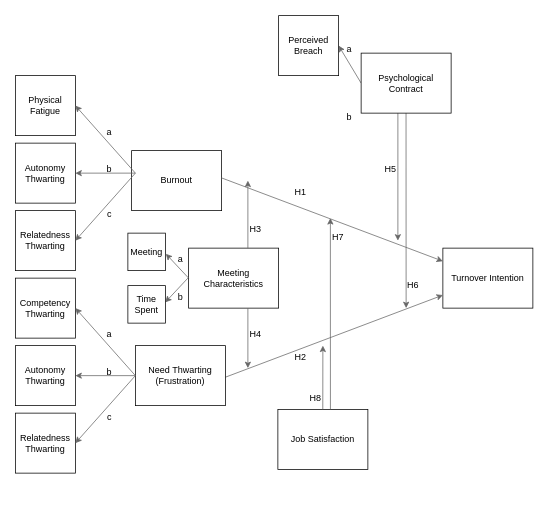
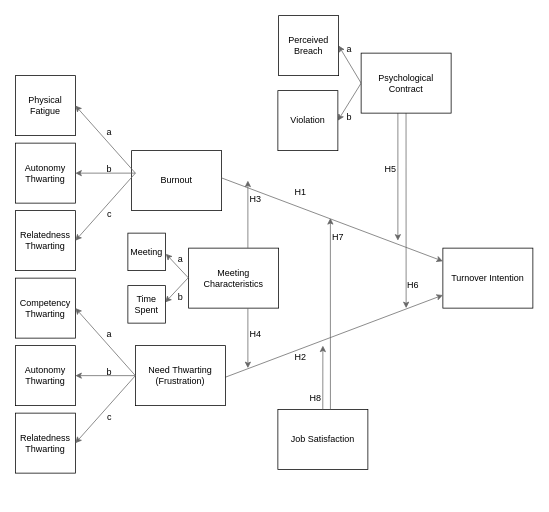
  <mxCell id="0" />
  <mxCell id="1" parent="0" />
  <mxCell id="2" value="" style="group" parent="1" vertex="1" connectable="0"><mxGeometry x="89" y="100" width="590" height="560" as="geometry" /></mxCell>
  <mxCell id="3" value="Turnover Intention" style="square;whiteSpace=wrap;html=1;" parent="2" vertex="1"><mxGeometry x="501" y="230" width="120" height="80" as="geometry" /></mxCell>
  <mxCell id="4" value="" style="endArrow=classic;html=1;fillColor=#f5f5f5;strokeColor=#666666;exitX=0.5;exitY=1;exitDx=0;exitDy=0;solid=1;dashPattern=12 12;" parent="2" edge="1"><mxGeometry width="50" height="50" relative="1" as="geometry"><mxPoint x="441" y="50" as="sourcePoint" /><mxPoint x="441" y="220" as="targetPoint" /></mxGeometry></mxCell>
  <mxCell id="5" value="Job Satisfaction" style="square;whiteSpace=wrap;html=1;" parent="2" vertex="1"><mxGeometry x="281" y="445" width="120" height="80" as="geometry" /></mxCell>
  <mxCell id="6" value="" style="endArrow=classic;html=1;fillColor=#f5f5f5;strokeColor=#666666;solid=1;exitX=0.328;exitY=0.01;exitDx=0;exitDy=0;exitPerimeter=0;" parent="2" edge="1"><mxGeometry width="50" height="50" relative="1" as="geometry"><mxPoint x="340.88" y="445.0" as="sourcePoint" /><mxPoint x="341" y="360" as="targetPoint" /></mxGeometry></mxCell>
  <mxCell id="7" value="" style="endArrow=classic;html=1;fillColor=#f5f5f5;strokeColor=#666666;solid=1;exitX=0.659;exitY=0.01;exitDx=0;exitDy=0;exitPerimeter=0;" parent="2" edge="1"><mxGeometry width="50" height="50" relative="1" as="geometry"><mxPoint x="351.08" y="445.0" as="sourcePoint" /><mxPoint x="351" y="190" as="targetPoint" /></mxGeometry></mxCell>
  <mxCell id="8" value="" style="endArrow=classic;html=1;fillColor=#f5f5f5;strokeColor=#666666;exitX=0.5;exitY=1;exitDx=0;exitDy=0;solid=1;dashPattern=12 12;" parent="2" edge="1"><mxGeometry width="50" height="50" relative="1" as="geometry"><mxPoint x="451.88" y="50" as="sourcePoint" /><mxPoint x="452" y="310" as="targetPoint" /></mxGeometry></mxCell>
  <mxCell id="9" value="" style="endArrow=classic;html=1;fillColor=#f5f5f5;strokeColor=#666666;exitX=0.999;exitY=0.527;exitDx=0;exitDy=0;exitPerimeter=0;" parent="2" source="45" target="3" edge="1"><mxGeometry width="50" height="50" relative="1" as="geometry"><mxPoint x="280" y="427" as="sourcePoint" /><mxPoint x="484.058" y="541.272" as="targetPoint" /></mxGeometry></mxCell>
  <mxCell id="10" value="" style="endArrow=classic;html=1;fillColor=#f5f5f5;strokeColor=#666666;entryX=1;entryY=0.5;entryDx=0;entryDy=0;exitX=0;exitY=0.5;exitDx=0;exitDy=0;" parent="2" source="14" target="12" edge="1"><mxGeometry width="50" height="50" relative="1" as="geometry"><mxPoint x="272" y="280" as="sourcePoint" /><mxPoint x="242" y="250" as="targetPoint" /></mxGeometry></mxCell>
+ <mxCell id="11" value="" style="endArrow=classic;html=1;fillColor=#f5f5f5;strokeColor=#666666;exitX=0;exitY=0.5;exitDx=0;exitDy=0;entryX=1;entryY=0.5;entryDx=0;entryDy=0;" parent="2" source="14" target="13" edge="1"><mxGeometry width="50" height="50" relative="1" as="geometry"><mxPoint x="271" y="310" as="sourcePoint" /><mxPoint x="241" y="280" as="targetPoint" /></mxGeometry></mxCell>
  <mxCell id="12" value="Perceived Breach" style="square;whiteSpace=wrap;html=1;aspect=fixed;" parent="2" vertex="1"><mxGeometry x="282" y="-80" width="80" height="80" as="geometry" /></mxCell>
+ <mxCell id="13" value="Violation" style="square;whiteSpace=wrap;html=1;aspect=fixed;" parent="2" vertex="1"><mxGeometry x="281" y="20" width="80" height="80" as="geometry" /></mxCell>
  <mxCell id="14" value="Psychological Contract" style="square;whiteSpace=wrap;html=1;" parent="2" vertex="1"><mxGeometry x="392" y="-30" width="120" height="80" as="geometry" /></mxCell>
  <mxCell id="15" value="Meeting Characteristics" style="square;whiteSpace=wrap;html=1;" vertex="1" parent="2"><mxGeometry x="162" y="230" width="120" height="80" as="geometry" /></mxCell>
  <mxCell id="16" value="" style="endArrow=classic;html=1;fillColor=#f5f5f5;strokeColor=#666666;exitX=0.5;exitY=1;exitDx=0;exitDy=0;solid=1;dashPattern=12 12;" edge="1" parent="2"><mxGeometry width="50" height="50" relative="1" as="geometry"><mxPoint x="241" y="310" as="sourcePoint" /><mxPoint x="241" y="390" as="targetPoint" /></mxGeometry></mxCell>
  <mxCell id="17" value="" style="endArrow=classic;html=1;fillColor=#f5f5f5;strokeColor=#666666;solid=1;exitX=0.328;exitY=0.01;exitDx=0;exitDy=0;exitPerimeter=0;" edge="1" parent="2"><mxGeometry width="50" height="50" relative="1" as="geometry"><mxPoint x="241" y="230" as="sourcePoint" /><mxPoint x="241" y="140" as="targetPoint" /></mxGeometry></mxCell>
  <mxCell id="18" value="H1" style="text;html=1;align=center;verticalAlign=middle;resizable=0;points=[];autosize=1;strokeColor=none;fillColor=none;" vertex="1" parent="2"><mxGeometry x="291" y="140" width="40" height="30" as="geometry" /></mxCell>
  <mxCell id="19" value="H2" style="text;html=1;align=center;verticalAlign=middle;resizable=0;points=[];autosize=1;strokeColor=none;fillColor=none;" vertex="1" parent="2"><mxGeometry x="291" y="360" width="40" height="30" as="geometry" /></mxCell>
- <mxCell id="20" value="H3" style="text;html=1;align=center;verticalAlign=middle;resizable=0;points=[];autosize=1;strokeColor=none;fillColor=none;" vertex="1" parent="2"><mxGeometry x="231" y="190" width="40" height="30" as="geometry" /></mxCell>
+ <mxCell id="20" value="H3" style="text;html=1;align=center;verticalAlign=middle;resizable=0;points=[];autosize=1;strokeColor=none;fillColor=none;" vertex="1" parent="2"><mxGeometry x="231" y="150" width="40" height="30" as="geometry" /></mxCell>
  <mxCell id="21" value="H4" style="text;html=1;align=center;verticalAlign=middle;resizable=0;points=[];autosize=1;strokeColor=none;fillColor=none;" vertex="1" parent="2"><mxGeometry x="231" y="330" width="40" height="30" as="geometry" /></mxCell>
  <mxCell id="22" value="H5" style="text;html=1;align=center;verticalAlign=middle;resizable=0;points=[];autosize=1;strokeColor=none;fillColor=none;" vertex="1" parent="2"><mxGeometry x="411" y="110" width="40" height="30" as="geometry" /></mxCell>
  <mxCell id="23" value="H6" style="text;html=1;align=center;verticalAlign=middle;resizable=0;points=[];autosize=1;strokeColor=none;fillColor=none;" vertex="1" parent="2"><mxGeometry x="441" y="265" width="40" height="30" as="geometry" /></mxCell>
  <mxCell id="24" value="b" style="text;html=1;align=center;verticalAlign=middle;resizable=0;points=[];autosize=1;strokeColor=none;fillColor=none;" vertex="1" parent="2"><mxGeometry x="361" y="40" width="30" height="30" as="geometry" /></mxCell>
  <mxCell id="25" value="H7" style="text;html=1;align=center;verticalAlign=middle;resizable=0;points=[];autosize=1;strokeColor=none;fillColor=none;" vertex="1" parent="2"><mxGeometry x="341" y="200" width="40" height="30" as="geometry" /></mxCell>
  <mxCell id="26" value="H8" style="text;html=1;align=center;verticalAlign=middle;resizable=0;points=[];autosize=1;strokeColor=none;fillColor=none;" vertex="1" parent="2"><mxGeometry x="311" y="415" width="40" height="30" as="geometry" /></mxCell>
  <mxCell id="27" value="" style="group" parent="1" vertex="1" connectable="0"><mxGeometry x="20" y="100" width="280" height="310" as="geometry" /></mxCell>
  <mxCell id="28" value="Physical Fatigue" style="square;whiteSpace=wrap;html=1;aspect=fixed;" parent="27" vertex="1"><mxGeometry width="80" height="80" as="geometry" /></mxCell>
  <mxCell id="29" value="Autonomy Thwarting" style="square;whiteSpace=wrap;html=1;aspect=fixed;" parent="27" vertex="1"><mxGeometry y="90" width="80" height="80" as="geometry" /></mxCell>
  <mxCell id="30" value="Relatedness Thwarting" style="square;whiteSpace=wrap;html=1;aspect=fixed;" parent="27" vertex="1"><mxGeometry y="180" width="80" height="80" as="geometry" /></mxCell>
  <mxCell id="31" value="Burnout" style="square;whiteSpace=wrap;html=1;" parent="27" vertex="1"><mxGeometry x="155" y="100" width="120" height="80" as="geometry" /></mxCell>
  <mxCell id="32" value="" style="endArrow=classic;html=1;entryX=1;entryY=0.5;entryDx=0;entryDy=0;fillColor=#f5f5f5;strokeColor=#666666;" parent="27" target="29" edge="1"><mxGeometry width="50" height="50" relative="1" as="geometry"><mxPoint x="160" y="130" as="sourcePoint" /><mxPoint x="210" y="80" as="targetPoint" /></mxGeometry></mxCell>
  <mxCell id="33" value="" style="endArrow=classic;html=1;entryX=1;entryY=0.5;entryDx=0;entryDy=0;fillColor=#f5f5f5;strokeColor=#666666;" parent="27" target="30" edge="1"><mxGeometry width="50" height="50" relative="1" as="geometry"><mxPoint x="160" y="130" as="sourcePoint" /><mxPoint x="256.809" y="192.235" as="targetPoint" /></mxGeometry></mxCell>
  <mxCell id="34" value="" style="endArrow=classic;html=1;entryX=1;entryY=0.5;entryDx=0;entryDy=0;fillColor=#f5f5f5;strokeColor=#666666;" parent="27" target="28" edge="1"><mxGeometry width="50" height="50" relative="1" as="geometry"><mxPoint x="160" y="130" as="sourcePoint" /><mxPoint x="256.809" y="192.235" as="targetPoint" /></mxGeometry></mxCell>
  <mxCell id="35" value="a" style="text;html=1;align=center;verticalAlign=middle;resizable=0;points=[];autosize=1;strokeColor=none;fillColor=none;" vertex="1" parent="27"><mxGeometry x="110" y="60" width="30" height="30" as="geometry" /></mxCell>
  <mxCell id="36" value="b" style="text;html=1;align=center;verticalAlign=middle;resizable=0;points=[];autosize=1;strokeColor=none;fillColor=none;" vertex="1" parent="27"><mxGeometry x="110" y="110" width="30" height="30" as="geometry" /></mxCell>
  <mxCell id="37" value="c" style="text;html=1;align=center;verticalAlign=middle;resizable=0;points=[];autosize=1;strokeColor=none;fillColor=none;" vertex="1" parent="27"><mxGeometry x="110" y="170" width="30" height="30" as="geometry" /></mxCell>
  <mxCell id="38" value="Meeting" style="square;whiteSpace=wrap;html=1;aspect=fixed;" vertex="1" parent="27"><mxGeometry x="150" y="210" width="50" height="50" as="geometry" /></mxCell>
  <mxCell id="39" value="" style="endArrow=classic;html=1;fillColor=#f5f5f5;strokeColor=#666666;entryX=0.996;entryY=0.446;entryDx=0;entryDy=0;entryPerimeter=0;" edge="1" parent="27" target="52"><mxGeometry width="50" height="50" relative="1" as="geometry"><mxPoint x="230" y="270" as="sourcePoint" /><mxPoint x="210" y="310" as="targetPoint" /></mxGeometry></mxCell>
  <mxCell id="40" value="a" style="text;html=1;align=center;verticalAlign=middle;resizable=0;points=[];autosize=1;strokeColor=none;fillColor=none;" vertex="1" parent="27"><mxGeometry x="205" y="230" width="30" height="30" as="geometry" /></mxCell>
  <mxCell id="41" value="" style="group" parent="1" vertex="1" connectable="0"><mxGeometry x="20" y="370" width="280" height="280" as="geometry" /></mxCell>
  <mxCell id="42" value="Competency Thwarting" style="square;whiteSpace=wrap;html=1;aspect=fixed;" parent="41" vertex="1"><mxGeometry width="80" height="80" as="geometry" /></mxCell>
  <mxCell id="43" value="Autonomy Thwarting" style="square;whiteSpace=wrap;html=1;aspect=fixed;" parent="41" vertex="1"><mxGeometry y="90" width="80" height="80" as="geometry" /></mxCell>
  <mxCell id="44" value="Relatedness Thwarting" style="square;whiteSpace=wrap;html=1;aspect=fixed;" parent="41" vertex="1"><mxGeometry y="180" width="80" height="80" as="geometry" /></mxCell>
  <mxCell id="45" value="Need Thwarting (Frustration)" style="square;whiteSpace=wrap;html=1;" parent="41" vertex="1"><mxGeometry x="160" y="90" width="120" height="80" as="geometry" /></mxCell>
  <mxCell id="46" value="" style="endArrow=classic;html=1;entryX=1;entryY=0.5;entryDx=0;entryDy=0;fillColor=#f5f5f5;strokeColor=#666666;" parent="41" target="43" edge="1"><mxGeometry width="50" height="50" relative="1" as="geometry"><mxPoint x="160" y="130" as="sourcePoint" /><mxPoint x="210" y="80" as="targetPoint" /></mxGeometry></mxCell>
  <mxCell id="47" value="" style="endArrow=classic;html=1;entryX=1;entryY=0.5;entryDx=0;entryDy=0;fillColor=#f5f5f5;strokeColor=#666666;" parent="41" target="44" edge="1"><mxGeometry width="50" height="50" relative="1" as="geometry"><mxPoint x="160" y="130" as="sourcePoint" /><mxPoint x="256.809" y="192.235" as="targetPoint" /></mxGeometry></mxCell>
  <mxCell id="48" value="" style="endArrow=classic;html=1;entryX=1;entryY=0.5;entryDx=0;entryDy=0;fillColor=#f5f5f5;strokeColor=#666666;" parent="41" target="42" edge="1"><mxGeometry width="50" height="50" relative="1" as="geometry"><mxPoint x="160" y="130" as="sourcePoint" /><mxPoint x="256.809" y="192.235" as="targetPoint" /></mxGeometry></mxCell>
  <mxCell id="49" value="a" style="text;html=1;align=center;verticalAlign=middle;resizable=0;points=[];autosize=1;strokeColor=none;fillColor=none;" vertex="1" parent="41"><mxGeometry x="110" y="60" width="30" height="30" as="geometry" /></mxCell>
  <mxCell id="50" value="b" style="text;html=1;align=center;verticalAlign=middle;resizable=0;points=[];autosize=1;strokeColor=none;fillColor=none;" vertex="1" parent="41"><mxGeometry x="110" y="110" width="30" height="30" as="geometry" /></mxCell>
  <mxCell id="51" value="c" style="text;html=1;align=center;verticalAlign=middle;resizable=0;points=[];autosize=1;strokeColor=none;fillColor=none;" vertex="1" parent="41"><mxGeometry x="110" y="170" width="30" height="30" as="geometry" /></mxCell>
  <mxCell id="52" value="Time Spent" style="square;whiteSpace=wrap;html=1;aspect=fixed;" vertex="1" parent="41"><mxGeometry x="150" y="10" width="50" height="50" as="geometry" /></mxCell>
  <mxCell id="53" value="b" style="text;html=1;align=center;verticalAlign=middle;resizable=0;points=[];autosize=1;strokeColor=none;fillColor=none;" vertex="1" parent="41"><mxGeometry x="205" y="10" width="30" height="30" as="geometry" /></mxCell>
  <mxCell id="54" value="" style="endArrow=classic;html=1;fillColor=#f5f5f5;strokeColor=#666666;exitX=0.998;exitY=0.454;exitDx=0;exitDy=0;exitPerimeter=0;" parent="1" source="31" target="3" edge="1"><mxGeometry width="50" height="50" relative="1" as="geometry"><mxPoint x="300" y="224" as="sourcePoint" /><mxPoint x="419" y="180" as="targetPoint" /></mxGeometry></mxCell>
  <mxCell id="55" value="" style="endArrow=classic;html=1;fillColor=#f5f5f5;strokeColor=#666666;entryX=1.012;entryY=0.551;entryDx=0;entryDy=0;exitX=0;exitY=0.5;exitDx=0;exitDy=0;entryPerimeter=0;" edge="1" parent="1" source="15" target="38"><mxGeometry width="50" height="50" relative="1" as="geometry"><mxPoint x="250" y="370" as="sourcePoint" /><mxPoint x="220" y="320" as="targetPoint" /></mxGeometry></mxCell>
  <mxCell id="56" value="a" style="text;html=1;align=center;verticalAlign=middle;resizable=0;points=[];autosize=1;strokeColor=none;fillColor=none;" vertex="1" parent="1"><mxGeometry x="450" y="50" width="30" height="30" as="geometry" /></mxCell>
